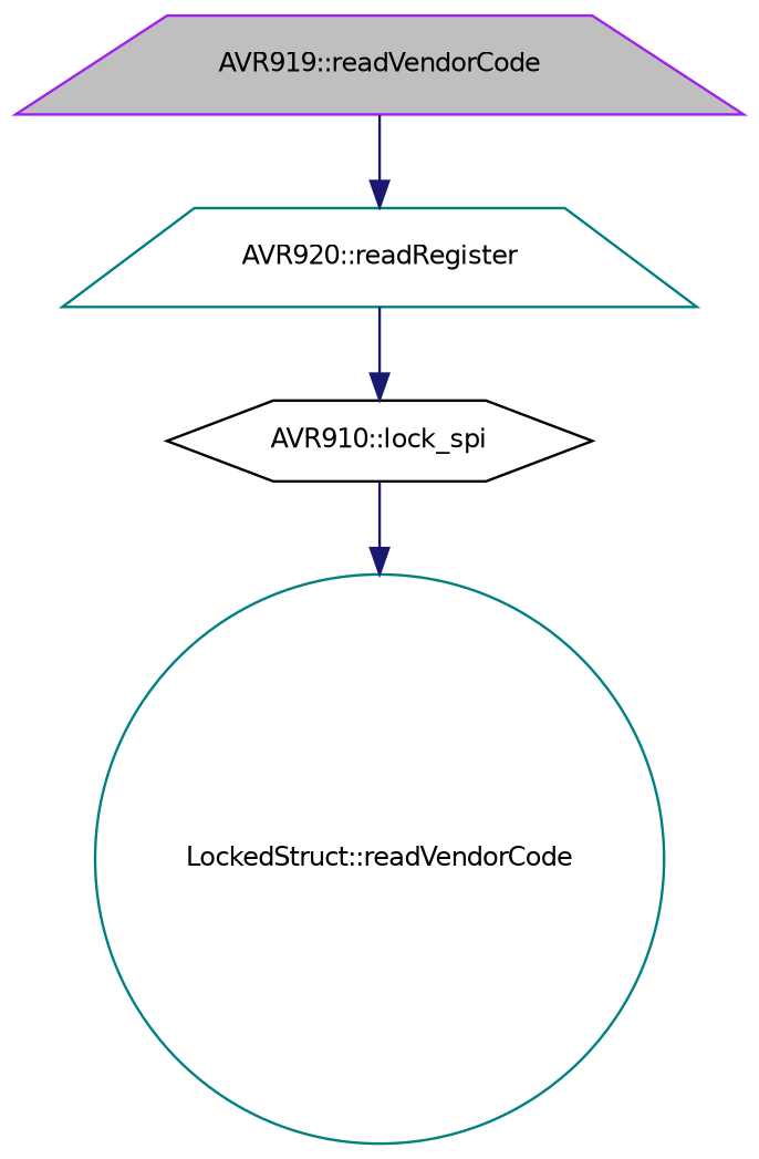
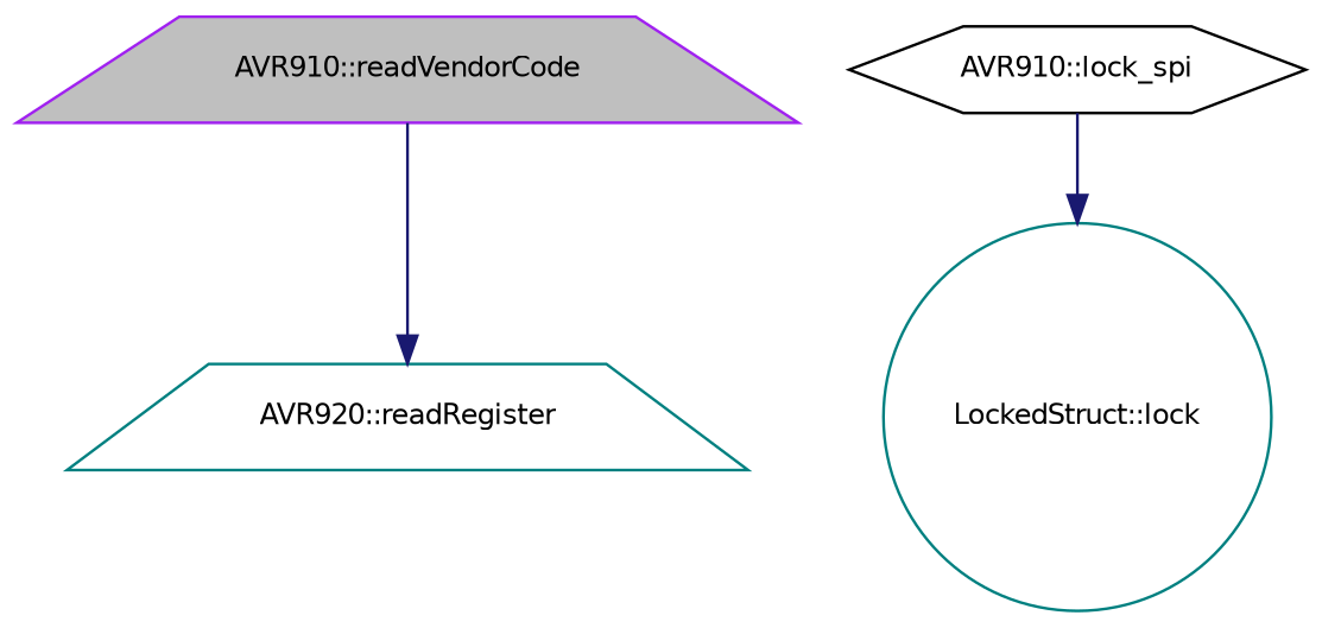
  digraph {
    rankdir=TB
    node [color=teal fillcolor=white fontname=Helvetica fontsize=10 shape=trapezium style=filled]
    edge [color=midnightblue fontname=Helvetica fontsize=10 labelfontname=Helvetica labelfontsize=10 style=solid]
-   n1 [color=purple fillcolor=grey75 fontcolor=black height=0.2 label="AVR919::readVendorCode" width=0.4]
+   n1 [color=purple fillcolor=grey75 fontcolor=black height=0.2 label="AVR910::readVendorCode" width=0.4]
    n2 [height=0.2 label="AVR920::readRegister" width=0.4]
    n3 [color=black height=0.2 label="AVR910::lock_spi" shape=hexagon width=0.4]
-   n4 [height=0.2 label="LockedStruct::readVendorCode" shape=circle width=0.4]
+   n4 [height=0.2 label="LockedStruct::lock" shape=circle width=0.4]
    n1 -> n2
-   n2 -> n3
    n3 -> n4
  }
